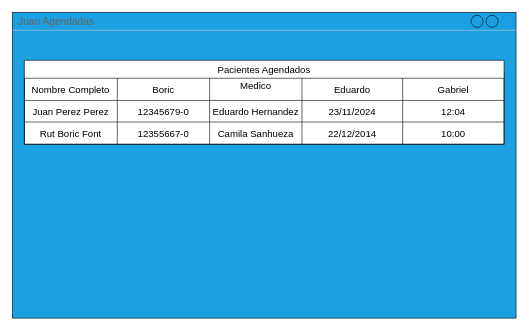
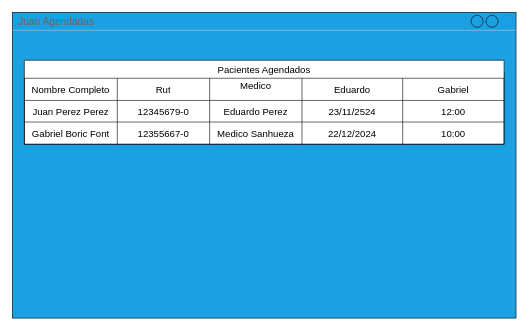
  <mxCell id="0" />
  <mxCell id="1" parent="0" />
  <mxCell id="2" value="Juan Agendadas" style="strokeWidth=1;shadow=0;dashed=0;align=center;html=1;shape=mxgraph.mockup.containers.window;align=left;verticalAlign=top;spacingLeft=8;strokeColor2=#008cff;strokeColor3=#c4c4c4;fontColor=#666666;mainText=;fontSize=17;labelBackgroundColor=none;whiteSpace=wrap;fillColor=#1BA1E2;" parent="1" vertex="1"><mxGeometry width="840" height="510" as="geometry" x="20" y="20" /></mxCell>
  <mxCell id="3" value="" style="rounded=0;whiteSpace=wrap;html=1;" parent="1" vertex="1"><mxGeometry x="40" y="120" width="800" height="120" as="geometry" /></mxCell>
  <mxCell id="4" value="Pacientes Agendados" style="shape=table;startSize=30;container=1;collapsible=0;childLayout=tableLayout;strokeColor=default;fontSize=16;" parent="1" vertex="1"><mxGeometry x="40" y="100" width="800" height="140" as="geometry" /></mxCell>
  <mxCell id="5" value="" style="shape=tableRow;horizontal=0;startSize=0;swimlaneHead=0;swimlaneBody=0;strokeColor=inherit;top=0;left=0;bottom=0;right=0;collapsible=0;dropTarget=0;fillColor=none;points=[[0,0.5],[1,0.5]];portConstraint=eastwest;fontSize=16;" parent="4" vertex="1"><mxGeometry y="30" width="800" height="37" as="geometry" /></mxCell>
  <mxCell id="6" value="Nombre Completo" style="shape=partialRectangle;html=1;whiteSpace=wrap;connectable=0;strokeColor=inherit;overflow=hidden;fillColor=none;top=0;left=0;bottom=0;right=0;pointerEvents=1;fontSize=16;" parent="5" vertex="1"><mxGeometry width="155" height="37" as="geometry"><mxRectangle width="155" height="37" as="alternateBounds" /></mxGeometry></mxCell>
- <mxCell id="7" value="Boric" style="shape=partialRectangle;html=1;whiteSpace=wrap;connectable=0;strokeColor=inherit;overflow=hidden;fillColor=none;top=0;left=0;bottom=0;right=0;pointerEvents=1;fontSize=16;" parent="5" vertex="1"><mxGeometry x="155" width="154" height="37" as="geometry"><mxRectangle width="154" height="37" as="alternateBounds" /></mxGeometry></mxCell>
+ <mxCell id="7" value="Rut" style="shape=partialRectangle;html=1;whiteSpace=wrap;connectable=0;strokeColor=inherit;overflow=hidden;fillColor=none;top=0;left=0;bottom=0;right=0;pointerEvents=1;fontSize=16;" parent="5" vertex="1"><mxGeometry x="155" width="154" height="37" as="geometry"><mxRectangle width="154" height="37" as="alternateBounds" /></mxGeometry></mxCell>
  <mxCell id="8" value="Medico&lt;table&gt;&lt;tbody&gt;&lt;tr&gt;&lt;td&gt;&lt;br&gt;&lt;/td&gt;&lt;td&gt;&lt;br&gt;&lt;/td&gt;&lt;td&gt;&lt;br&gt;&lt;/td&gt;&lt;td&gt;&lt;br&gt;&lt;/td&gt;&lt;td&gt;&lt;br&gt;&lt;/td&gt;&lt;td&gt;&lt;br&gt;&lt;/td&gt;&lt;td&gt;&lt;br&gt;&lt;/td&gt;&lt;/tr&gt;&lt;/tbody&gt;&lt;/table&gt;" style="shape=partialRectangle;html=1;whiteSpace=wrap;connectable=0;strokeColor=inherit;overflow=hidden;fillColor=none;top=0;left=0;bottom=0;right=0;pointerEvents=1;fontSize=16;" parent="5" vertex="1"><mxGeometry x="309" width="154" height="37" as="geometry"><mxRectangle width="154" height="37" as="alternateBounds" /></mxGeometry></mxCell>
  <mxCell id="9" value="Eduardo" style="shape=partialRectangle;html=1;whiteSpace=wrap;connectable=0;strokeColor=inherit;overflow=hidden;fillColor=none;top=0;left=0;bottom=0;right=0;pointerEvents=1;fontSize=16;" parent="5" vertex="1"><mxGeometry x="463" width="168" height="37" as="geometry"><mxRectangle width="168" height="37" as="alternateBounds" /></mxGeometry></mxCell>
  <mxCell id="10" value="Gabriel" style="shape=partialRectangle;html=1;whiteSpace=wrap;connectable=0;strokeColor=inherit;overflow=hidden;fillColor=none;top=0;left=0;bottom=0;right=0;pointerEvents=1;fontSize=16;" parent="5" vertex="1"><mxGeometry x="631" width="169" height="37" as="geometry"><mxRectangle width="169" height="37" as="alternateBounds" /></mxGeometry></mxCell>
  <mxCell id="11" value="" style="shape=tableRow;horizontal=0;startSize=0;swimlaneHead=0;swimlaneBody=0;strokeColor=inherit;top=0;left=0;bottom=0;right=0;collapsible=0;dropTarget=0;fillColor=none;points=[[0,0.5],[1,0.5]];portConstraint=eastwest;fontSize=16;" parent="4" vertex="1"><mxGeometry y="67" width="800" height="36" as="geometry" /></mxCell>
  <mxCell id="12" value="Juan Perez Perez" style="shape=partialRectangle;html=1;whiteSpace=wrap;connectable=0;strokeColor=inherit;overflow=hidden;fillColor=none;top=0;left=0;bottom=0;right=0;pointerEvents=1;fontSize=16;" parent="11" vertex="1"><mxGeometry width="155" height="36" as="geometry"><mxRectangle width="155" height="36" as="alternateBounds" /></mxGeometry></mxCell>
  <mxCell id="13" value="12345679-0" style="shape=partialRectangle;html=1;whiteSpace=wrap;connectable=0;strokeColor=inherit;overflow=hidden;fillColor=none;top=0;left=0;bottom=0;right=0;pointerEvents=1;fontSize=16;" parent="11" vertex="1"><mxGeometry x="155" width="154" height="36" as="geometry"><mxRectangle width="154" height="36" as="alternateBounds" /></mxGeometry></mxCell>
- <mxCell id="14" value="Eduardo Hernandez" style="shape=partialRectangle;html=1;whiteSpace=wrap;connectable=0;strokeColor=inherit;overflow=hidden;fillColor=none;top=0;left=0;bottom=0;right=0;pointerEvents=1;fontSize=16;" parent="11" vertex="1"><mxGeometry x="309" width="154" height="36" as="geometry"><mxRectangle width="154" height="36" as="alternateBounds" /></mxGeometry></mxCell>
- <mxCell id="15" value="23/11/2024" style="shape=partialRectangle;html=1;whiteSpace=wrap;connectable=0;strokeColor=inherit;overflow=hidden;fillColor=none;top=0;left=0;bottom=0;right=0;pointerEvents=1;fontSize=16;" parent="11" vertex="1"><mxGeometry x="463" width="168" height="36" as="geometry"><mxRectangle width="168" height="36" as="alternateBounds" /></mxGeometry></mxCell>
- <mxCell id="16" value="12:04" style="shape=partialRectangle;html=1;whiteSpace=wrap;connectable=0;strokeColor=inherit;overflow=hidden;fillColor=none;top=0;left=0;bottom=0;right=0;pointerEvents=1;fontSize=16;" parent="11" vertex="1"><mxGeometry x="631" width="169" height="36" as="geometry"><mxRectangle width="169" height="36" as="alternateBounds" /></mxGeometry></mxCell>
+ <mxCell id="14" value="Eduardo Perez" style="shape=partialRectangle;html=1;whiteSpace=wrap;connectable=0;strokeColor=inherit;overflow=hidden;fillColor=none;top=0;left=0;bottom=0;right=0;pointerEvents=1;fontSize=16;" parent="11" vertex="1"><mxGeometry x="309" width="154" height="36" as="geometry"><mxRectangle width="154" height="36" as="alternateBounds" /></mxGeometry></mxCell>
+ <mxCell id="15" value="23/11/2524" style="shape=partialRectangle;html=1;whiteSpace=wrap;connectable=0;strokeColor=inherit;overflow=hidden;fillColor=none;top=0;left=0;bottom=0;right=0;pointerEvents=1;fontSize=16;" parent="11" vertex="1"><mxGeometry x="463" width="168" height="36" as="geometry"><mxRectangle width="168" height="36" as="alternateBounds" /></mxGeometry></mxCell>
+ <mxCell id="16" value="12:00" style="shape=partialRectangle;html=1;whiteSpace=wrap;connectable=0;strokeColor=inherit;overflow=hidden;fillColor=none;top=0;left=0;bottom=0;right=0;pointerEvents=1;fontSize=16;" parent="11" vertex="1"><mxGeometry x="631" width="169" height="36" as="geometry"><mxRectangle width="169" height="36" as="alternateBounds" /></mxGeometry></mxCell>
  <mxCell id="17" value="" style="shape=tableRow;horizontal=0;startSize=0;swimlaneHead=0;swimlaneBody=0;strokeColor=inherit;top=0;left=0;bottom=0;right=0;collapsible=0;dropTarget=0;fillColor=none;points=[[0,0.5],[1,0.5]];portConstraint=eastwest;fontSize=16;" parent="4" vertex="1"><mxGeometry y="103" width="800" height="37" as="geometry" /></mxCell>
- <mxCell id="18" value="Rut Boric Font" style="shape=partialRectangle;html=1;whiteSpace=wrap;connectable=0;strokeColor=inherit;overflow=hidden;fillColor=none;top=0;left=0;bottom=0;right=0;pointerEvents=1;fontSize=16;" parent="17" vertex="1"><mxGeometry width="155" height="37" as="geometry"><mxRectangle width="155" height="37" as="alternateBounds" /></mxGeometry></mxCell>
+ <mxCell id="18" value="Gabriel Boric Font" style="shape=partialRectangle;html=1;whiteSpace=wrap;connectable=0;strokeColor=inherit;overflow=hidden;fillColor=none;top=0;left=0;bottom=0;right=0;pointerEvents=1;fontSize=16;" parent="17" vertex="1"><mxGeometry width="155" height="37" as="geometry"><mxRectangle width="155" height="37" as="alternateBounds" /></mxGeometry></mxCell>
  <mxCell id="19" value="12355667-0" style="shape=partialRectangle;html=1;whiteSpace=wrap;connectable=0;strokeColor=inherit;overflow=hidden;fillColor=none;top=0;left=0;bottom=0;right=0;pointerEvents=1;fontSize=16;" parent="17" vertex="1"><mxGeometry x="155" width="154" height="37" as="geometry"><mxRectangle width="154" height="37" as="alternateBounds" /></mxGeometry></mxCell>
- <mxCell id="20" value="Camila Sanhueza" style="shape=partialRectangle;html=1;whiteSpace=wrap;connectable=0;strokeColor=inherit;overflow=hidden;fillColor=none;top=0;left=0;bottom=0;right=0;pointerEvents=1;fontSize=16;" parent="17" vertex="1"><mxGeometry x="309" width="154" height="37" as="geometry"><mxRectangle width="154" height="37" as="alternateBounds" /></mxGeometry></mxCell>
- <mxCell id="21" value="22/12/2014" style="shape=partialRectangle;html=1;whiteSpace=wrap;connectable=0;strokeColor=inherit;overflow=hidden;fillColor=none;top=0;left=0;bottom=0;right=0;pointerEvents=1;fontSize=16;" parent="17" vertex="1"><mxGeometry x="463" width="168" height="37" as="geometry"><mxRectangle width="168" height="37" as="alternateBounds" /></mxGeometry></mxCell>
+ <mxCell id="20" value="Medico Sanhueza" style="shape=partialRectangle;html=1;whiteSpace=wrap;connectable=0;strokeColor=inherit;overflow=hidden;fillColor=none;top=0;left=0;bottom=0;right=0;pointerEvents=1;fontSize=16;" parent="17" vertex="1"><mxGeometry x="309" width="154" height="37" as="geometry"><mxRectangle width="154" height="37" as="alternateBounds" /></mxGeometry></mxCell>
+ <mxCell id="21" value="22/12/2024" style="shape=partialRectangle;html=1;whiteSpace=wrap;connectable=0;strokeColor=inherit;overflow=hidden;fillColor=none;top=0;left=0;bottom=0;right=0;pointerEvents=1;fontSize=16;" parent="17" vertex="1"><mxGeometry x="463" width="168" height="37" as="geometry"><mxRectangle width="168" height="37" as="alternateBounds" /></mxGeometry></mxCell>
  <mxCell id="22" value="10:00" style="shape=partialRectangle;html=1;whiteSpace=wrap;connectable=0;strokeColor=inherit;overflow=hidden;fillColor=none;top=0;left=0;bottom=0;right=0;pointerEvents=1;fontSize=16;" parent="17" vertex="1"><mxGeometry x="631" width="169" height="37" as="geometry"><mxRectangle width="169" height="37" as="alternateBounds" /></mxGeometry></mxCell>
